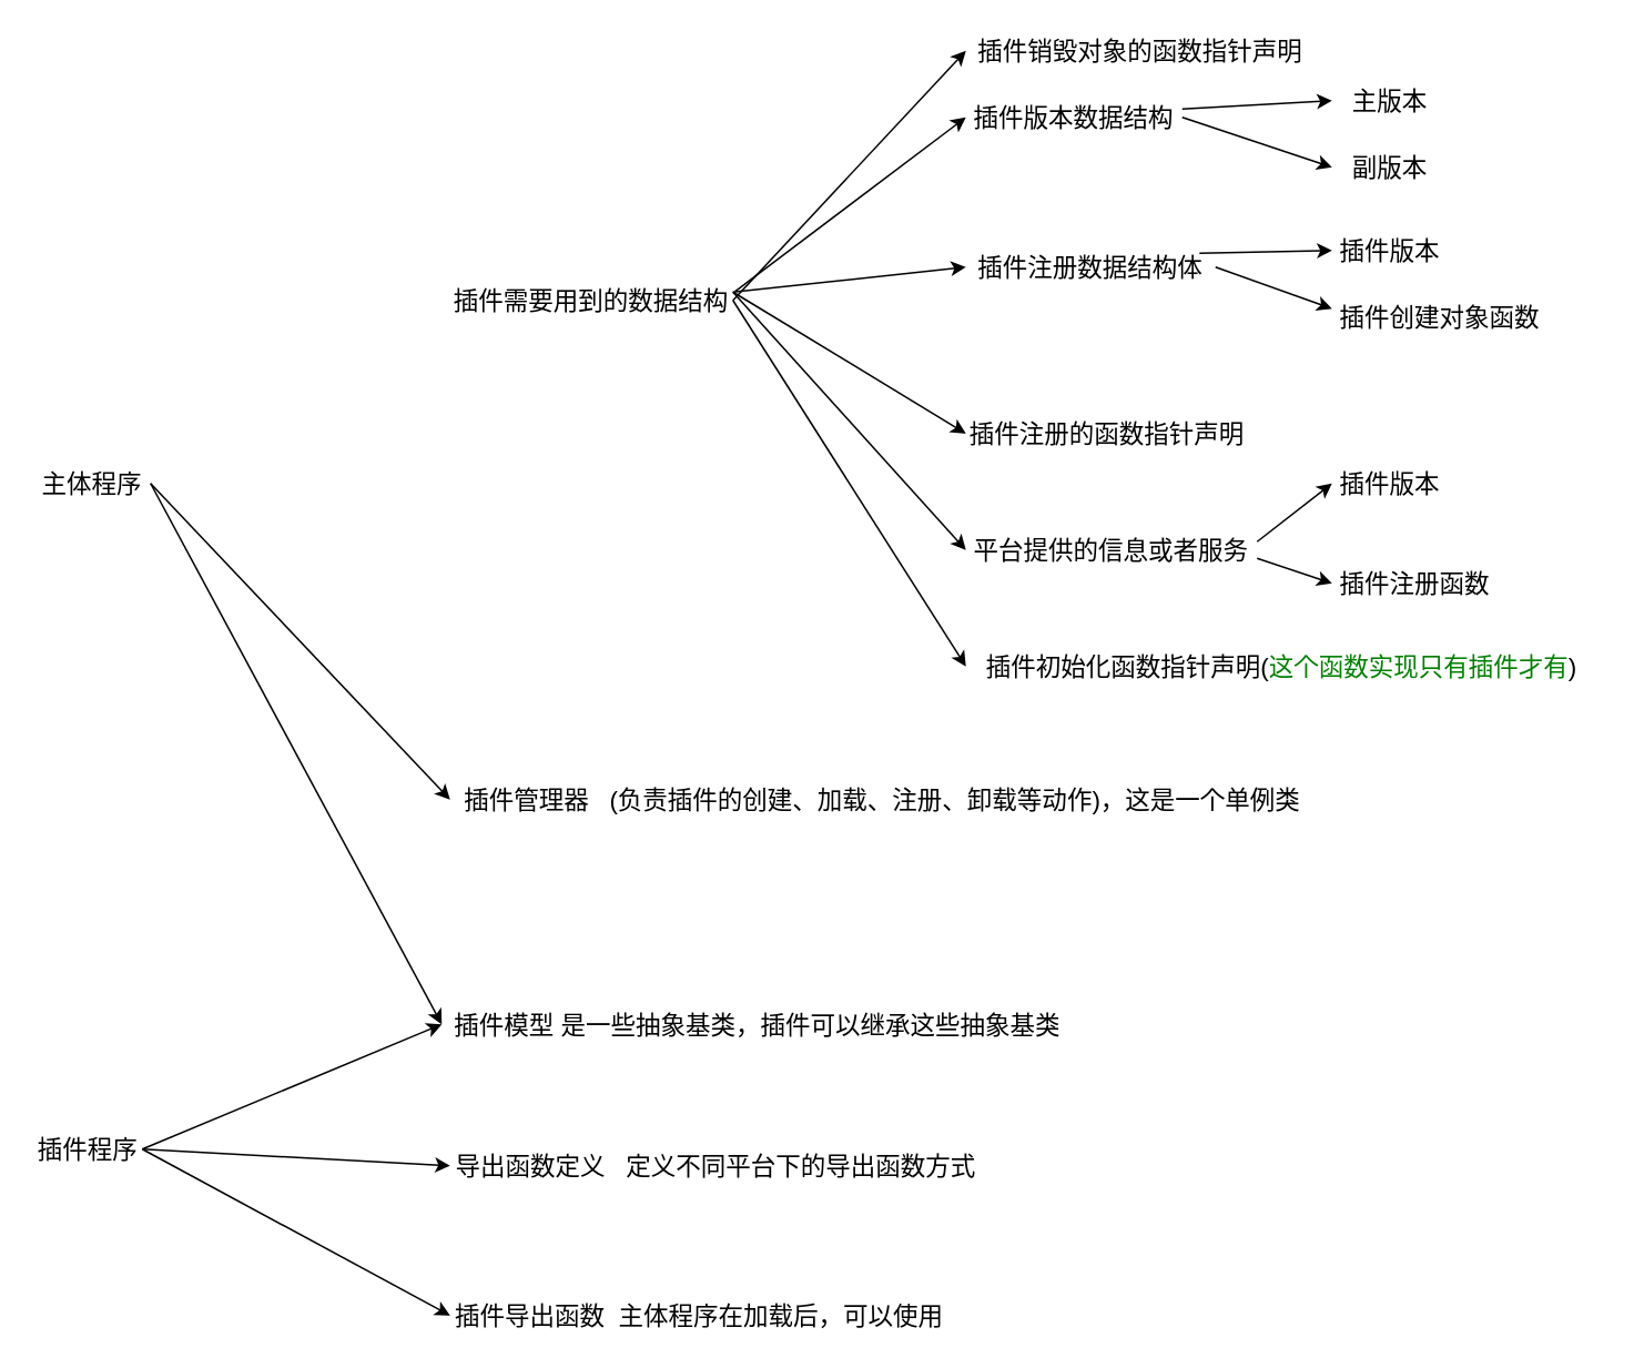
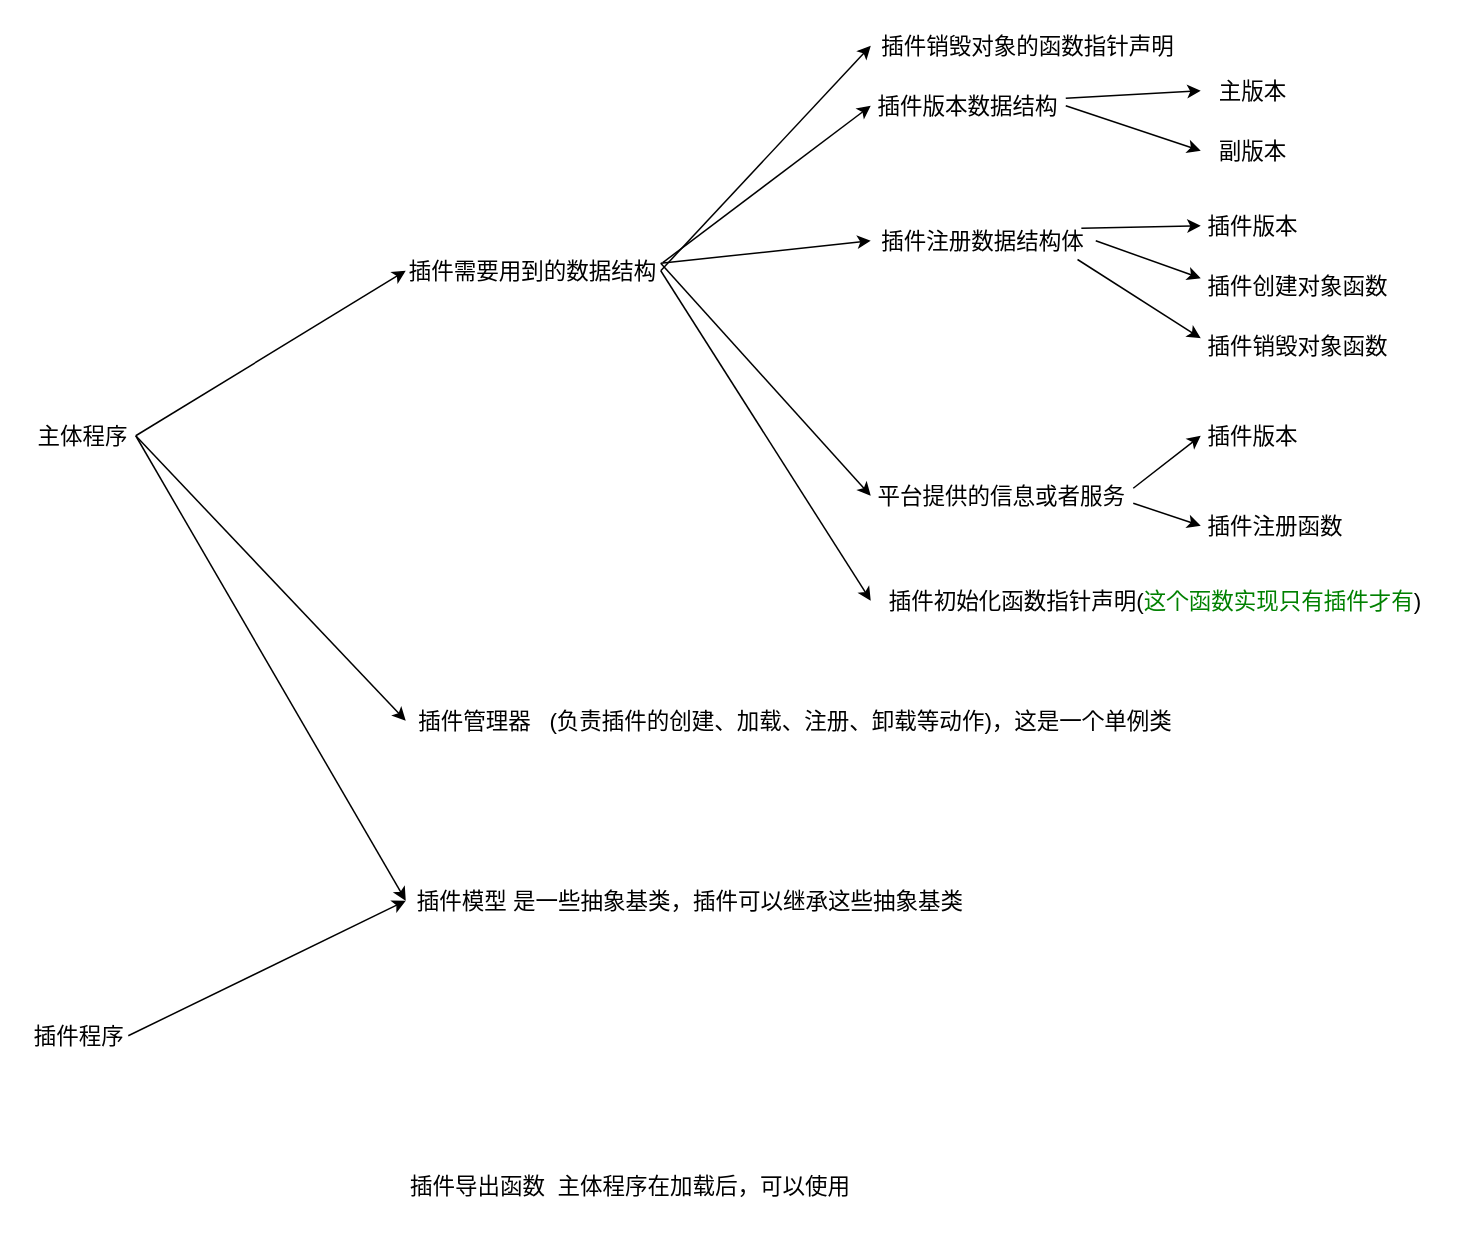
  <mxCell id="0" />
  <mxCell id="1" parent="0" />
  <mxCell id="2" value="插件需要用到的数据结构" style="text;html=1;strokeColor=none;fillColor=none;align=center;verticalAlign=middle;whiteSpace=wrap;rounded=0;fontSize=15;" vertex="1" parent="1"><mxGeometry x="270" y="170" width="170" height="20" as="geometry" /></mxCell>
  <mxCell id="3" value="插件销毁对象的函数指针声明" style="text;html=1;strokeColor=none;fillColor=none;align=center;verticalAlign=middle;whiteSpace=wrap;rounded=0;fontSize=15;" vertex="1" parent="1"><mxGeometry x="580" y="20" width="210" height="20" as="geometry" /></mxCell>
  <mxCell id="4" value="" style="endArrow=classic;html=1;fontSize=15;entryX=0;entryY=0.5;entryDx=0;entryDy=0;exitX=1;exitY=0.5;exitDx=0;exitDy=0;" edge="1" parent="1" source="2" target="3"><mxGeometry width="50" height="50" relative="1" as="geometry"><mxPoint x="430" y="170" as="sourcePoint" /><mxPoint x="480" y="120" as="targetPoint" /></mxGeometry></mxCell>
  <mxCell id="5" value="插件版本数据结构" style="text;html=1;strokeColor=none;fillColor=none;align=center;verticalAlign=middle;whiteSpace=wrap;rounded=0;fontSize=15;" vertex="1" parent="1"><mxGeometry x="580" y="60" width="130" height="20" as="geometry" /></mxCell>
  <mxCell id="6" value="" style="endArrow=classic;html=1;fontSize=15;entryX=0;entryY=0.5;entryDx=0;entryDy=0;exitX=1.008;exitY=0.228;exitDx=0;exitDy=0;exitPerimeter=0;" edge="1" parent="1" source="2" target="5"><mxGeometry width="50" height="50" relative="1" as="geometry"><mxPoint x="450" y="80" as="sourcePoint" /><mxPoint x="420" y="120" as="targetPoint" /></mxGeometry></mxCell>
  <mxCell id="7" value="插件注册数据结构体" style="text;html=1;strokeColor=none;fillColor=none;align=center;verticalAlign=middle;whiteSpace=wrap;rounded=0;fontSize=15;" vertex="1" parent="1"><mxGeometry x="580" y="150" width="150" height="20" as="geometry" /></mxCell>
  <mxCell id="8" value="" style="endArrow=classic;html=1;fontSize=15;exitX=1;exitY=0.25;exitDx=0;exitDy=0;entryX=0;entryY=0.5;entryDx=0;entryDy=0;" edge="1" parent="1" source="5" target="10"><mxGeometry width="50" height="50" relative="1" as="geometry"><mxPoint x="770" y="120" as="sourcePoint" /><mxPoint x="820" y="70" as="targetPoint" /></mxGeometry></mxCell>
  <mxCell id="9" value="" style="endArrow=classic;html=1;fontSize=15;exitX=1;exitY=0.5;exitDx=0;exitDy=0;entryX=0;entryY=0.5;entryDx=0;entryDy=0;" edge="1" parent="1" source="5" target="11"><mxGeometry width="50" height="50" relative="1" as="geometry"><mxPoint x="790" y="190" as="sourcePoint" /><mxPoint x="840" y="140" as="targetPoint" /></mxGeometry></mxCell>
  <mxCell id="10" value="主版本" style="text;html=1;strokeColor=none;fillColor=none;align=center;verticalAlign=middle;whiteSpace=wrap;rounded=0;fontSize=15;" vertex="1" parent="1"><mxGeometry x="800" y="50" width="70" height="20" as="geometry" /></mxCell>
  <mxCell id="11" value="副版本" style="text;html=1;strokeColor=none;fillColor=none;align=center;verticalAlign=middle;whiteSpace=wrap;rounded=0;fontSize=15;" vertex="1" parent="1"><mxGeometry x="800" y="90" width="70" height="20" as="geometry" /></mxCell>
  <mxCell id="12" value="" style="endArrow=classic;html=1;fontSize=15;entryX=0;entryY=0.5;entryDx=0;entryDy=0;exitX=1;exitY=0.25;exitDx=0;exitDy=0;" edge="1" parent="1" source="2" target="7"><mxGeometry width="50" height="50" relative="1" as="geometry"><mxPoint x="450" y="80" as="sourcePoint" /><mxPoint x="420" y="130" as="targetPoint" /></mxGeometry></mxCell>
  <mxCell id="13" value="插件版本" style="text;html=1;strokeColor=none;fillColor=none;align=center;verticalAlign=middle;whiteSpace=wrap;rounded=0;fontSize=15;" vertex="1" parent="1"><mxGeometry x="800" y="140" width="70" height="20" as="geometry" /></mxCell>
  <mxCell id="14" value="插件创建对象函数" style="text;html=1;strokeColor=none;fillColor=none;align=center;verticalAlign=middle;whiteSpace=wrap;rounded=0;fontSize=15;" vertex="1" parent="1"><mxGeometry x="800" y="180" width="130" height="20" as="geometry" /></mxCell>
+ <mxCell id="15" value="插件销毁对象函数" style="text;html=1;strokeColor=none;fillColor=none;align=center;verticalAlign=middle;whiteSpace=wrap;rounded=0;fontSize=15;" vertex="1" parent="1"><mxGeometry x="800" y="220" width="130" height="20" as="geometry" /></mxCell>
  <mxCell id="16" value="" style="endArrow=classic;html=1;fontSize=15;entryX=0;entryY=0.5;entryDx=0;entryDy=0;exitX=0.936;exitY=0.083;exitDx=0;exitDy=0;exitPerimeter=0;" edge="1" parent="1" source="7" target="13"><mxGeometry width="50" height="50" relative="1" as="geometry"><mxPoint x="550" y="250" as="sourcePoint" /><mxPoint x="600" y="200" as="targetPoint" /></mxGeometry></mxCell>
  <mxCell id="17" value="" style="endArrow=classic;html=1;fontSize=15;entryX=0;entryY=0.25;entryDx=0;entryDy=0;" edge="1" parent="1" target="14"><mxGeometry width="50" height="50" relative="1" as="geometry"><mxPoint x="730" y="160" as="sourcePoint" /><mxPoint x="560" y="160" as="targetPoint" /></mxGeometry></mxCell>
- <mxCell id="19" value="" style="endArrow=classic;html=1;fontSize=15;entryX=0;entryY=0.5;entryDx=0;entryDy=0;exitX=1;exitY=0.25;exitDx=0;exitDy=0;" edge="1" parent="1" source="2" target="20"><mxGeometry width="50" height="50" relative="1" as="geometry"><mxPoint x="430" y="160" as="sourcePoint" /><mxPoint x="550" y="230" as="targetPoint" /></mxGeometry></mxCell>
- <mxCell id="20" value="插件注册的函数指针声明" style="text;html=1;strokeColor=none;fillColor=none;align=center;verticalAlign=middle;whiteSpace=wrap;rounded=0;fontSize=15;" vertex="1" parent="1"><mxGeometry x="580" y="250" width="170" height="20" as="geometry" /></mxCell>
+ <mxCell id="18" value="" style="endArrow=classic;html=1;fontSize=15;entryX=0;entryY=0.25;entryDx=0;entryDy=0;exitX=0.919;exitY=1.125;exitDx=0;exitDy=0;exitPerimeter=0;" edge="1" parent="1" source="7" target="15"><mxGeometry width="50" height="50" relative="1" as="geometry"><mxPoint x="440" y="230" as="sourcePoint" /><mxPoint x="490" y="180" as="targetPoint" /></mxGeometry></mxCell>
  <mxCell id="21" value="" style="endArrow=classic;html=1;fontSize=15;entryX=0;entryY=0.5;entryDx=0;entryDy=0;exitX=1;exitY=0.25;exitDx=0;exitDy=0;" edge="1" parent="1" source="2" target="22"><mxGeometry width="50" height="50" relative="1" as="geometry"><mxPoint x="450" y="160" as="sourcePoint" /><mxPoint x="590" y="360" as="targetPoint" /></mxGeometry></mxCell>
  <mxCell id="22" value="平台提供的信息或者服务" style="text;html=1;strokeColor=none;fillColor=none;align=center;verticalAlign=middle;whiteSpace=wrap;rounded=0;fontSize=15;" vertex="1" parent="1"><mxGeometry x="580" y="320" width="175" height="20" as="geometry" /></mxCell>
  <mxCell id="23" value="插件版本" style="text;html=1;strokeColor=none;fillColor=none;align=center;verticalAlign=middle;whiteSpace=wrap;rounded=0;fontSize=15;" vertex="1" parent="1"><mxGeometry x="800" y="280" width="70" height="20" as="geometry" /></mxCell>
  <mxCell id="24" value="" style="endArrow=classic;html=1;fontSize=15;entryX=0;entryY=0.5;entryDx=0;entryDy=0;exitX=1;exitY=0.25;exitDx=0;exitDy=0;" edge="1" parent="1" source="22" target="23"><mxGeometry width="50" height="50" relative="1" as="geometry"><mxPoint x="640" y="430" as="sourcePoint" /><mxPoint x="690" y="380" as="targetPoint" /></mxGeometry></mxCell>
  <mxCell id="25" value="" style="endArrow=classic;html=1;fontSize=15;exitX=1;exitY=0.75;exitDx=0;exitDy=0;entryX=0;entryY=0.5;entryDx=0;entryDy=0;" edge="1" parent="1" source="22" target="26"><mxGeometry width="50" height="50" relative="1" as="geometry"><mxPoint x="480" y="360" as="sourcePoint" /><mxPoint x="790" y="400" as="targetPoint" /></mxGeometry></mxCell>
  <mxCell id="26" value="插件注册函数" style="text;html=1;strokeColor=none;fillColor=none;align=center;verticalAlign=middle;whiteSpace=wrap;rounded=0;fontSize=15;" vertex="1" parent="1"><mxGeometry x="800" y="340" width="100" height="20" as="geometry" /></mxCell>
  <mxCell id="27" value="" style="endArrow=classic;html=1;fontSize=15;entryX=0;entryY=0.5;entryDx=0;entryDy=0;exitX=1;exitY=0.5;exitDx=0;exitDy=0;" edge="1" parent="1" source="2" target="28"><mxGeometry width="50" height="50" relative="1" as="geometry"><mxPoint x="350" y="370" as="sourcePoint" /><mxPoint x="600" y="420" as="targetPoint" /></mxGeometry></mxCell>
  <mxCell id="28" value="插件初始化函数指针声明(&lt;span style=&quot;color: rgb(0 , 128 , 0)&quot;&gt;这个函数实现只有插件才有&lt;/span&gt;&lt;span&gt;)&lt;/span&gt;" style="text;html=1;strokeColor=none;fillColor=none;align=center;verticalAlign=middle;whiteSpace=wrap;rounded=0;fontSize=15;" vertex="1" parent="1"><mxGeometry x="580" y="390" width="380" height="20" as="geometry" /></mxCell>
  <mxCell id="29" value="插件管理器&amp;nbsp; &amp;nbsp;(负责插件的创建、加载、注册、卸载等动作)，这是一个单例类" style="text;html=1;strokeColor=none;fillColor=none;align=center;verticalAlign=middle;whiteSpace=wrap;rounded=0;fontSize=15;" vertex="1" parent="1"><mxGeometry x="270" y="470" width="520" height="20" as="geometry" /></mxCell>
- <mxCell id="30" value="插件模型 是一些抽象基类，插件可以继承这些抽象基类" style="text;html=1;strokeColor=none;fillColor=none;align=center;verticalAlign=middle;whiteSpace=wrap;rounded=0;fontSize=15;" vertex="1" parent="1"><mxGeometry x="265" y="605" width="380" height="20" as="geometry" /></mxCell>
+ <mxCell id="30" value="插件模型 是一些抽象基类，插件可以继承这些抽象基类" style="text;html=1;strokeColor=none;fillColor=none;align=center;verticalAlign=middle;whiteSpace=wrap;rounded=0;fontSize=15;" vertex="1" parent="1"><mxGeometry x="270" y="590" width="380" height="20" as="geometry" /></mxCell>
  <mxCell id="31" value="主体程序" style="text;html=1;strokeColor=none;fillColor=none;align=center;verticalAlign=middle;whiteSpace=wrap;rounded=0;fontSize=15;" vertex="1" parent="1"><mxGeometry x="20" y="280" width="70" height="20" as="geometry" /></mxCell>
- <mxCell id="32" value="导出函数定义&amp;nbsp; &amp;nbsp;定义不同平台下的导出函数方式" style="text;html=1;strokeColor=none;fillColor=none;align=center;verticalAlign=middle;whiteSpace=wrap;rounded=0;fontSize=15;" vertex="1" parent="1"><mxGeometry x="270" y="690" width="320" height="20" as="geometry" /></mxCell>
  <mxCell id="33" value="插件导出函数&amp;nbsp; 主体程序在加载后，可以使用" style="text;html=1;strokeColor=none;fillColor=none;align=center;verticalAlign=middle;whiteSpace=wrap;rounded=0;fontSize=15;" vertex="1" parent="1"><mxGeometry x="270" y="780" width="300" height="20" as="geometry" /></mxCell>
  <mxCell id="34" value="插件程序" style="text;html=1;strokeColor=none;fillColor=none;align=center;verticalAlign=middle;whiteSpace=wrap;rounded=0;fontSize=15;" vertex="1" parent="1"><mxGeometry x="20" y="680" width="65" height="20" as="geometry" /></mxCell>
+ <mxCell id="35" value="" style="endArrow=classic;html=1;fontSize=15;entryX=0;entryY=0.5;entryDx=0;entryDy=0;exitX=1;exitY=0.5;exitDx=0;exitDy=0;" edge="1" parent="1" source="31" target="2"><mxGeometry width="50" height="50" relative="1" as="geometry"><mxPoint x="130" y="310" as="sourcePoint" /><mxPoint x="180" y="260" as="targetPoint" /></mxGeometry></mxCell>
  <mxCell id="36" value="" style="endArrow=classic;html=1;fontSize=15;entryX=0;entryY=0.5;entryDx=0;entryDy=0;exitX=1;exitY=0.5;exitDx=0;exitDy=0;" edge="1" parent="1" source="31" target="29"><mxGeometry width="50" height="50" relative="1" as="geometry"><mxPoint x="230" y="440" as="sourcePoint" /><mxPoint x="120" y="500" as="targetPoint" /></mxGeometry></mxCell>
  <mxCell id="37" value="" style="endArrow=classic;html=1;fontSize=15;entryX=0;entryY=0.5;entryDx=0;entryDy=0;exitX=1;exitY=0.5;exitDx=0;exitDy=0;" edge="1" parent="1" source="31" target="30"><mxGeometry width="50" height="50" relative="1" as="geometry"><mxPoint x="140" y="600" as="sourcePoint" /><mxPoint x="190" y="550" as="targetPoint" /></mxGeometry></mxCell>
- <mxCell id="38" value="" style="endArrow=classic;html=1;fontSize=15;entryX=0;entryY=0.5;entryDx=0;entryDy=0;exitX=1;exitY=0.5;exitDx=0;exitDy=0;" edge="1" parent="1" source="34" target="32"><mxGeometry width="50" height="50" relative="1" as="geometry"><mxPoint x="110" y="720" as="sourcePoint" /><mxPoint x="160" y="670" as="targetPoint" /></mxGeometry></mxCell>
- <mxCell id="39" value="" style="endArrow=classic;html=1;fontSize=15;exitX=1;exitY=0.5;exitDx=0;exitDy=0;entryX=0;entryY=0.5;entryDx=0;entryDy=0;" edge="1" parent="1" source="34" target="33"><mxGeometry width="50" height="50" relative="1" as="geometry"><mxPoint x="110" y="720" as="sourcePoint" /><mxPoint x="100" y="670" as="targetPoint" /></mxGeometry></mxCell>
  <mxCell id="40" value="" style="endArrow=classic;html=1;fontSize=15;entryX=0;entryY=0.5;entryDx=0;entryDy=0;exitX=1;exitY=0.5;exitDx=0;exitDy=0;" edge="1" parent="1" source="34" target="30"><mxGeometry width="50" height="50" relative="1" as="geometry"><mxPoint x="50" y="700" as="sourcePoint" /><mxPoint x="100" y="650" as="targetPoint" /></mxGeometry></mxCell>
